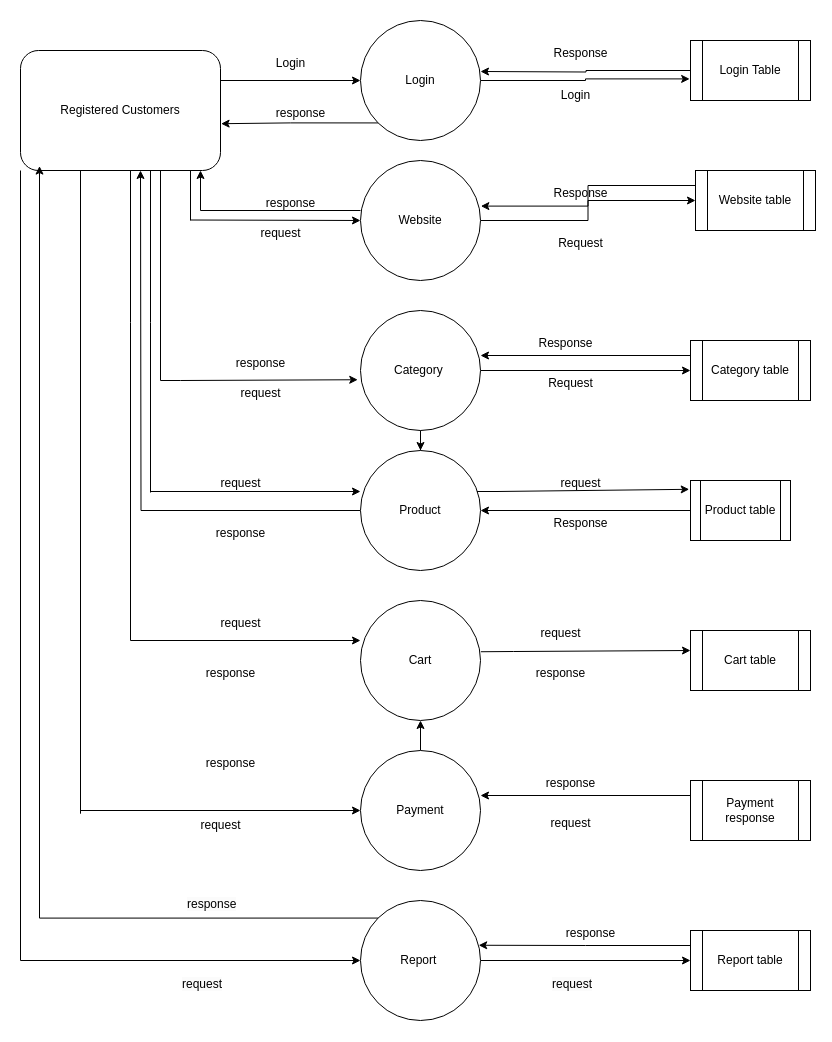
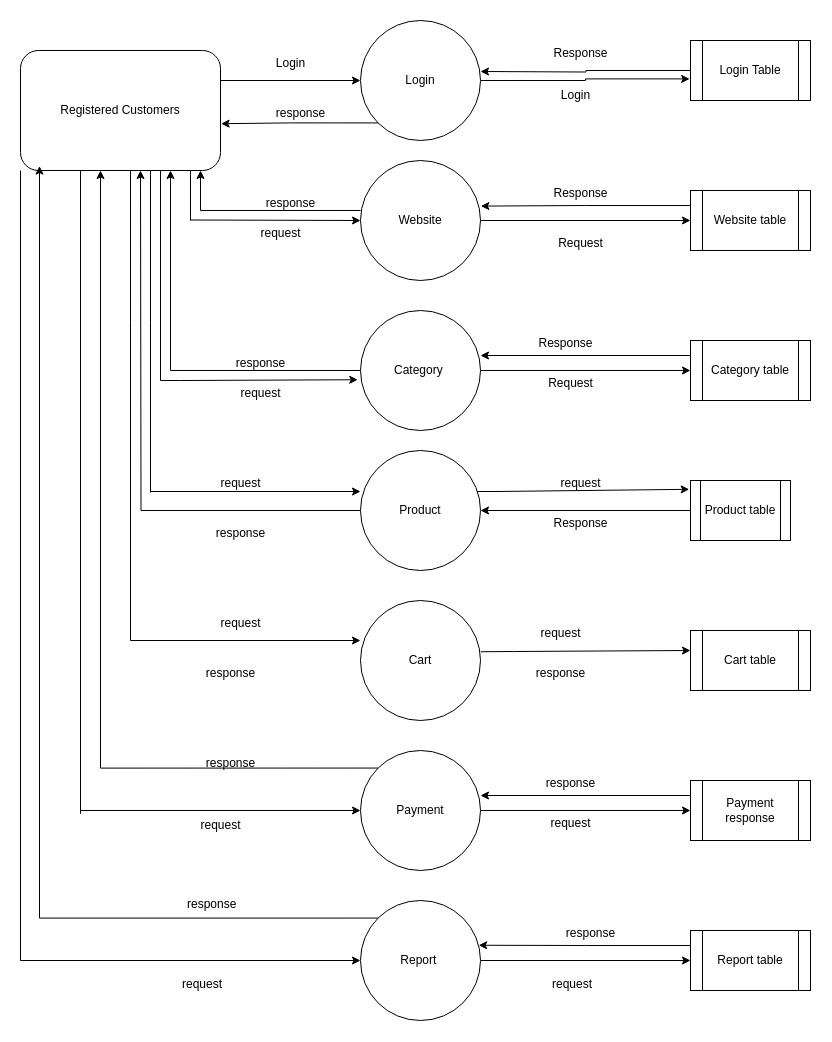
  <mxCell id="0" />
  <mxCell id="1" parent="0" />
  <mxCell id="2" style="edgeStyle=orthogonalEdgeStyle;rounded=0;orthogonalLoop=1;jettySize=auto;html=1;exitX=0;exitY=1;exitDx=0;exitDy=0;entryX=0;entryY=0.5;entryDx=0;entryDy=0;" edge="1" parent="1" source="3" target="47"><mxGeometry relative="1" as="geometry" /></mxCell>
  <mxCell id="3" value="Registered Customers" style="rounded=1;whiteSpace=wrap;html=1;" vertex="1" parent="1"><mxGeometry y="50" width="200" height="120" as="geometry" x="20" /></mxCell>
  <mxCell id="4" style="edgeStyle=orthogonalEdgeStyle;rounded=0;orthogonalLoop=1;jettySize=auto;html=1;entryX=-0.007;entryY=0.64;entryDx=0;entryDy=0;entryPerimeter=0;" edge="1" parent="1" source="6" target="20"><mxGeometry relative="1" as="geometry" /></mxCell>
  <mxCell id="5" style="edgeStyle=orthogonalEdgeStyle;rounded=0;orthogonalLoop=1;jettySize=auto;html=1;exitX=0;exitY=1;exitDx=0;exitDy=0;entryX=1.003;entryY=0.61;entryDx=0;entryDy=0;entryPerimeter=0;" edge="1" parent="1" source="6" target="3"><mxGeometry relative="1" as="geometry" /></mxCell>
  <mxCell id="6" value="Login" style="ellipse;whiteSpace=wrap;html=1;aspect=fixed;" vertex="1" parent="1"><mxGeometry x="360" y="20" width="120" height="120" as="geometry" /></mxCell>
  <mxCell id="7" style="edgeStyle=orthogonalEdgeStyle;rounded=0;orthogonalLoop=1;jettySize=auto;html=1;entryX=0;entryY=0.5;entryDx=0;entryDy=0;" edge="1" parent="1" source="8" target="22"><mxGeometry relative="1" as="geometry" /></mxCell>
  <mxCell id="8" value="Website" style="ellipse;whiteSpace=wrap;html=1;aspect=fixed;" vertex="1" parent="1"><mxGeometry x="360" y="160" width="120" height="120" as="geometry" /></mxCell>
- <mxCell id="9" style="edgeStyle=orthogonalEdgeStyle;rounded=0;orthogonalLoop=1;jettySize=auto;html=1;" edge="1" parent="1" source="11" target="13"><mxGeometry relative="1" as="geometry" /></mxCell>
+ <mxCell id="9" style="edgeStyle=orthogonalEdgeStyle;rounded=0;orthogonalLoop=1;jettySize=auto;html=1;entryX=0.75;entryY=1;entryDx=0;entryDy=0;" edge="1" parent="1" source="11" target="3"><mxGeometry relative="1" as="geometry" /></mxCell>
  <mxCell id="10" style="edgeStyle=orthogonalEdgeStyle;rounded=0;orthogonalLoop=1;jettySize=auto;html=1;entryX=0;entryY=0.5;entryDx=0;entryDy=0;" edge="1" parent="1" source="11" target="24"><mxGeometry relative="1" as="geometry" /></mxCell>
  <mxCell id="11" value="Category&amp;nbsp;" style="ellipse;whiteSpace=wrap;html=1;aspect=fixed;" vertex="1" parent="1"><mxGeometry x="360" y="310" width="120" height="120" as="geometry" /></mxCell>
  <mxCell id="12" style="edgeStyle=orthogonalEdgeStyle;rounded=0;orthogonalLoop=1;jettySize=auto;html=1;" edge="1" parent="1" source="13"><mxGeometry relative="1" as="geometry"><mxPoint x="140" y="170" as="targetPoint" /></mxGeometry></mxCell>
  <mxCell id="13" value="Product" style="ellipse;whiteSpace=wrap;html=1;aspect=fixed;" vertex="1" parent="1"><mxGeometry x="360" y="450" width="120" height="120" as="geometry" /></mxCell>
  <mxCell id="14" value="Cart" style="ellipse;whiteSpace=wrap;html=1;aspect=fixed;" vertex="1" parent="1"><mxGeometry x="360" y="600" width="120" height="120" as="geometry" /></mxCell>
- <mxCell id="15" style="edgeStyle=orthogonalEdgeStyle;rounded=0;orthogonalLoop=1;jettySize=auto;html=1;" edge="1" parent="1" source="17" target="14"><mxGeometry relative="1" as="geometry" /></mxCell>
+ <mxCell id="15" style="edgeStyle=orthogonalEdgeStyle;rounded=0;orthogonalLoop=1;jettySize=auto;html=1;entryX=0;entryY=0.5;entryDx=0;entryDy=0;" edge="1" parent="1" source="17" target="28"><mxGeometry relative="1" as="geometry" /></mxCell>
+ <mxCell id="16" style="edgeStyle=orthogonalEdgeStyle;rounded=0;orthogonalLoop=1;jettySize=auto;html=1;exitX=0;exitY=0;exitDx=0;exitDy=0;entryX=0.4;entryY=1;entryDx=0;entryDy=0;entryPerimeter=0;" edge="1" parent="1" source="17" target="3"><mxGeometry relative="1" as="geometry"><Array as="points"><mxPoint x="100" y="768" /></Array></mxGeometry></mxCell>
  <mxCell id="17" value="Payment" style="ellipse;whiteSpace=wrap;html=1;aspect=fixed;" vertex="1" parent="1"><mxGeometry x="360" y="750" width="120" height="120" as="geometry" /></mxCell>
  <mxCell id="18" value="" style="endArrow=classic;html=1;rounded=0;entryX=0;entryY=0.5;entryDx=0;entryDy=0;" edge="1" parent="1" target="6"><mxGeometry width="50" height="50" relative="1" as="geometry"><mxPoint x="220" y="80" as="sourcePoint" /><mxPoint x="270" y="30" as="targetPoint" /></mxGeometry></mxCell>
  <mxCell id="19" style="edgeStyle=orthogonalEdgeStyle;rounded=0;orthogonalLoop=1;jettySize=auto;html=1;" edge="1" parent="1" source="20"><mxGeometry relative="1" as="geometry"><mxPoint x="480" y="71" as="targetPoint" /></mxGeometry></mxCell>
  <mxCell id="20" value="Login Table" style="shape=process;whiteSpace=wrap;html=1;backgroundOutline=1;" vertex="1" parent="1"><mxGeometry x="690" y="40" width="120" height="60" as="geometry" /></mxCell>
  <mxCell id="21" style="edgeStyle=orthogonalEdgeStyle;rounded=0;orthogonalLoop=1;jettySize=auto;html=1;exitX=0;exitY=0.25;exitDx=0;exitDy=0;entryX=1.003;entryY=0.38;entryDx=0;entryDy=0;entryPerimeter=0;" edge="1" parent="1" source="22" target="8"><mxGeometry relative="1" as="geometry" /></mxCell>
- <mxCell id="22" value="Website table" style="shape=process;whiteSpace=wrap;html=1;backgroundOutline=1;" vertex="1" parent="1"><mxGeometry x="695" y="170" width="120" height="60" as="geometry" /></mxCell>
+ <mxCell id="22" value="Website table" style="shape=process;whiteSpace=wrap;html=1;backgroundOutline=1;" vertex="1" parent="1"><mxGeometry x="690" y="190" width="120" height="60" as="geometry" /></mxCell>
  <mxCell id="23" style="edgeStyle=orthogonalEdgeStyle;rounded=0;orthogonalLoop=1;jettySize=auto;html=1;exitX=0;exitY=0.25;exitDx=0;exitDy=0;entryX=1;entryY=0.375;entryDx=0;entryDy=0;entryPerimeter=0;" edge="1" parent="1" source="24" target="11"><mxGeometry relative="1" as="geometry" /></mxCell>
  <mxCell id="24" value="Category table" style="shape=process;whiteSpace=wrap;html=1;backgroundOutline=1;" vertex="1" parent="1"><mxGeometry x="690" y="340" width="120" height="60" as="geometry" /></mxCell>
  <mxCell id="25" style="edgeStyle=orthogonalEdgeStyle;rounded=0;orthogonalLoop=1;jettySize=auto;html=1;" edge="1" parent="1" source="26" target="13"><mxGeometry relative="1" as="geometry" /></mxCell>
  <mxCell id="26" value="Product table" style="shape=process;whiteSpace=wrap;html=1;backgroundOutline=1;" vertex="1" parent="1"><mxGeometry x="690" y="480" width="100" height="60" as="geometry" /></mxCell>
  <mxCell id="27" value="Cart table" style="shape=process;whiteSpace=wrap;html=1;backgroundOutline=1;" vertex="1" parent="1"><mxGeometry x="690" y="630" width="120" height="60" as="geometry" /></mxCell>
  <mxCell id="28" value="Payment response" style="shape=process;whiteSpace=wrap;html=1;backgroundOutline=1;" vertex="1" parent="1"><mxGeometry x="690" y="780" width="120" height="60" as="geometry" /></mxCell>
  <mxCell id="29" value="Login" style="text;html=1;align=center;verticalAlign=middle;resizable=0;points=[];autosize=1;strokeColor=none;fillColor=none;" vertex="1" parent="1"><mxGeometry x="550" y="80" width="50" height="30" as="geometry" /></mxCell>
  <mxCell id="30" value="Response" style="text;html=1;align=center;verticalAlign=middle;resizable=0;points=[];autosize=1;strokeColor=none;fillColor=none;" vertex="1" parent="1"><mxGeometry x="540" y="38" width="80" height="30" as="geometry" /></mxCell>
  <mxCell id="31" value="Login" style="text;html=1;align=center;verticalAlign=middle;resizable=0;points=[];autosize=1;strokeColor=none;fillColor=none;" vertex="1" parent="1"><mxGeometry x="265" y="48" width="50" height="30" as="geometry" /></mxCell>
  <mxCell id="32" value="" style="endArrow=none;html=1;rounded=0;" edge="1" parent="1"><mxGeometry width="50" height="50" relative="1" as="geometry"><mxPoint x="360" y="210" as="sourcePoint" /><mxPoint x="200" y="210" as="targetPoint" /></mxGeometry></mxCell>
  <mxCell id="33" value="" style="endArrow=classic;html=1;rounded=0;" edge="1" parent="1"><mxGeometry width="50" height="50" relative="1" as="geometry"><mxPoint x="200" y="210" as="sourcePoint" /><mxPoint x="200" y="170" as="targetPoint" /></mxGeometry></mxCell>
  <mxCell id="34" value="" style="endArrow=none;html=1;rounded=0;" edge="1" parent="1"><mxGeometry width="50" height="50" relative="1" as="geometry"><mxPoint x="190" y="220" as="sourcePoint" /><mxPoint x="190" y="170" as="targetPoint" /></mxGeometry></mxCell>
  <mxCell id="35" value="" style="endArrow=classic;html=1;rounded=0;entryX=0;entryY=0.5;entryDx=0;entryDy=0;" edge="1" parent="1" target="8"><mxGeometry width="50" height="50" relative="1" as="geometry"><mxPoint x="190" y="219.5" as="sourcePoint" /><mxPoint x="340" y="219.5" as="targetPoint" /></mxGeometry></mxCell>
  <mxCell id="36" value="" style="endArrow=none;html=1;rounded=0;" edge="1" parent="1"><mxGeometry width="50" height="50" relative="1" as="geometry"><mxPoint x="160" y="380" as="sourcePoint" /><mxPoint x="160" y="170" as="targetPoint" /></mxGeometry></mxCell>
  <mxCell id="37" value="" style="endArrow=classic;html=1;rounded=0;entryX=-0.023;entryY=0.577;entryDx=0;entryDy=0;entryPerimeter=0;" edge="1" parent="1" target="11"><mxGeometry width="50" height="50" relative="1" as="geometry"><mxPoint x="160" y="380" as="sourcePoint" /><mxPoint x="210" y="330" as="targetPoint" /><Array as="points"><mxPoint x="180" y="380" /></Array></mxGeometry></mxCell>
  <mxCell id="38" value="Response" style="text;html=1;align=center;verticalAlign=middle;resizable=0;points=[];autosize=1;strokeColor=none;fillColor=none;" vertex="1" parent="1"><mxGeometry x="525" y="328" width="80" height="30" as="geometry" /></mxCell>
  <mxCell id="39" value="Response" style="text;html=1;align=center;verticalAlign=middle;resizable=0;points=[];autosize=1;strokeColor=none;fillColor=none;" vertex="1" parent="1"><mxGeometry x="540" y="178" width="80" height="30" as="geometry" /></mxCell>
  <mxCell id="40" value="Request" style="text;html=1;align=center;verticalAlign=middle;resizable=0;points=[];autosize=1;strokeColor=none;fillColor=none;" vertex="1" parent="1"><mxGeometry x="545" y="228" width="70" height="30" as="geometry" /></mxCell>
  <mxCell id="41" value="Request" style="text;html=1;align=center;verticalAlign=middle;resizable=0;points=[];autosize=1;strokeColor=none;fillColor=none;" vertex="1" parent="1"><mxGeometry x="535" y="368" width="70" height="30" as="geometry" /></mxCell>
  <mxCell id="42" value="" style="endArrow=classic;html=1;rounded=0;" edge="1" parent="1"><mxGeometry width="50" height="50" relative="1" as="geometry"><mxPoint x="690" y="795" as="sourcePoint" /><mxPoint x="480" y="795" as="targetPoint" /></mxGeometry></mxCell>
  <mxCell id="43" value="" style="endArrow=none;html=1;rounded=0;" edge="1" parent="1"><mxGeometry width="50" height="50" relative="1" as="geometry"><mxPoint x="80" y="813.2" as="sourcePoint" /><mxPoint x="80" y="170" as="targetPoint" /></mxGeometry></mxCell>
  <mxCell id="44" value="" style="endArrow=classic;html=1;rounded=0;entryX=0;entryY=0.5;entryDx=0;entryDy=0;" edge="1" parent="1" target="17"><mxGeometry width="50" height="50" relative="1" as="geometry"><mxPoint x="80" y="810" as="sourcePoint" /><mxPoint x="130" y="760" as="targetPoint" /></mxGeometry></mxCell>
  <mxCell id="45" style="edgeStyle=orthogonalEdgeStyle;rounded=0;orthogonalLoop=1;jettySize=auto;html=1;entryX=0;entryY=0.5;entryDx=0;entryDy=0;" edge="1" parent="1" source="47" target="49"><mxGeometry relative="1" as="geometry" /></mxCell>
  <mxCell id="46" style="edgeStyle=orthogonalEdgeStyle;rounded=0;orthogonalLoop=1;jettySize=auto;html=1;exitX=0;exitY=0;exitDx=0;exitDy=0;entryX=0.095;entryY=0.963;entryDx=0;entryDy=0;entryPerimeter=0;" edge="1" parent="1" source="47" target="3"><mxGeometry relative="1" as="geometry" /></mxCell>
  <mxCell id="47" value="Report&amp;nbsp;" style="ellipse;whiteSpace=wrap;html=1;aspect=fixed;" vertex="1" parent="1"><mxGeometry x="360" y="900" width="120" height="120" as="geometry" /></mxCell>
  <mxCell id="48" style="edgeStyle=orthogonalEdgeStyle;rounded=0;orthogonalLoop=1;jettySize=auto;html=1;exitX=0;exitY=0.25;exitDx=0;exitDy=0;entryX=0.985;entryY=0.373;entryDx=0;entryDy=0;entryPerimeter=0;" edge="1" parent="1" source="49" target="47"><mxGeometry relative="1" as="geometry" /></mxCell>
  <mxCell id="49" value="Report table" style="shape=process;whiteSpace=wrap;html=1;backgroundOutline=1;" vertex="1" parent="1"><mxGeometry x="690" y="930" width="120" height="60" as="geometry" /></mxCell>
  <mxCell id="50" value="" style="endArrow=classic;html=1;rounded=0;entryX=-0.013;entryY=0.147;entryDx=0;entryDy=0;entryPerimeter=0;" edge="1" parent="1" target="26"><mxGeometry width="50" height="50" relative="1" as="geometry"><mxPoint x="476.5" y="491" as="sourcePoint" /><mxPoint x="673.5" y="490" as="targetPoint" /><Array as="points"><mxPoint x="496.5" y="491" /></Array></mxGeometry></mxCell>
  <mxCell id="51" value="" style="endArrow=classic;html=1;rounded=0;entryX=-0.023;entryY=0.577;entryDx=0;entryDy=0;entryPerimeter=0;exitX=1.003;exitY=0.427;exitDx=0;exitDy=0;exitPerimeter=0;" edge="1" parent="1" source="14"><mxGeometry width="50" height="50" relative="1" as="geometry"><mxPoint x="493" y="651" as="sourcePoint" /><mxPoint x="690" y="650" as="targetPoint" /><Array as="points"><mxPoint x="513" y="651" /></Array></mxGeometry></mxCell>
  <mxCell id="52" value="" style="endArrow=classic;html=1;rounded=0;" edge="1" parent="1"><mxGeometry width="50" height="50" relative="1" as="geometry"><mxPoint x="150" y="491" as="sourcePoint" /><mxPoint x="360" y="491" as="targetPoint" /></mxGeometry></mxCell>
  <mxCell id="53" value="" style="endArrow=none;html=1;rounded=0;" edge="1" parent="1"><mxGeometry width="50" height="50" relative="1" as="geometry"><mxPoint x="150" y="492" as="sourcePoint" /><mxPoint x="150" y="170" as="targetPoint" /><Array as="points"><mxPoint x="150" y="322" /></Array></mxGeometry></mxCell>
  <mxCell id="54" value="" style="endArrow=none;html=1;rounded=0;" edge="1" parent="1"><mxGeometry width="50" height="50" relative="1" as="geometry"><mxPoint x="130" y="640" as="sourcePoint" /><mxPoint x="130" y="170" as="targetPoint" /><Array as="points"><mxPoint x="130" y="322" /></Array></mxGeometry></mxCell>
  <mxCell id="55" value="" style="endArrow=classic;html=1;rounded=0;" edge="1" parent="1"><mxGeometry width="50" height="50" relative="1" as="geometry"><mxPoint x="130" y="640" as="sourcePoint" /><mxPoint x="360" y="640" as="targetPoint" /></mxGeometry></mxCell>
  <mxCell id="56" value="request" style="text;html=1;align=center;verticalAlign=middle;resizable=0;points=[];autosize=1;strokeColor=none;fillColor=none;" vertex="1" parent="1"><mxGeometry x="550" y="468" width="60" height="30" as="geometry" /></mxCell>
  <mxCell id="57" value="Response" style="text;html=1;align=center;verticalAlign=middle;resizable=0;points=[];autosize=1;strokeColor=none;fillColor=none;" vertex="1" parent="1"><mxGeometry x="540" y="508" width="80" height="30" as="geometry" /></mxCell>
  <mxCell id="58" value="response" style="text;html=1;align=center;verticalAlign=middle;resizable=0;points=[];autosize=1;strokeColor=none;fillColor=none;" vertex="1" parent="1"><mxGeometry x="255" y="188" width="70" height="30" as="geometry" /></mxCell>
  <mxCell id="59" value="request" style="text;html=1;align=center;verticalAlign=middle;resizable=0;points=[];autosize=1;strokeColor=none;fillColor=none;" vertex="1" parent="1"><mxGeometry x="250" y="218" width="60" height="30" as="geometry" /></mxCell>
  <mxCell id="60" value="response" style="text;html=1;align=center;verticalAlign=middle;resizable=0;points=[];autosize=1;strokeColor=none;fillColor=none;" vertex="1" parent="1"><mxGeometry x="225" y="348" width="70" height="30" as="geometry" /></mxCell>
  <mxCell id="61" value="request" style="text;html=1;align=center;verticalAlign=middle;resizable=0;points=[];autosize=1;strokeColor=none;fillColor=none;" vertex="1" parent="1"><mxGeometry x="230" y="378" width="60" height="30" as="geometry" /></mxCell>
  <mxCell id="62" value="request" style="text;html=1;align=center;verticalAlign=middle;resizable=0;points=[];autosize=1;strokeColor=none;fillColor=none;" vertex="1" parent="1"><mxGeometry x="210" y="468" width="60" height="30" as="geometry" /></mxCell>
  <mxCell id="63" value="response" style="text;html=1;align=center;verticalAlign=middle;resizable=0;points=[];autosize=1;strokeColor=none;fillColor=none;" vertex="1" parent="1"><mxGeometry x="205" y="518" width="70" height="30" as="geometry" /></mxCell>
  <mxCell id="64" value="request" style="text;html=1;align=center;verticalAlign=middle;resizable=0;points=[];autosize=1;strokeColor=none;fillColor=none;" vertex="1" parent="1"><mxGeometry x="210" y="608" width="60" height="30" as="geometry" /></mxCell>
  <mxCell id="65" value="response" style="text;html=1;align=center;verticalAlign=middle;resizable=0;points=[];autosize=1;strokeColor=none;fillColor=none;" vertex="1" parent="1"><mxGeometry x="195" y="658" width="70" height="30" as="geometry" /></mxCell>
  <mxCell id="66" value="request" style="text;html=1;align=center;verticalAlign=middle;resizable=0;points=[];autosize=1;strokeColor=none;fillColor=none;" vertex="1" parent="1"><mxGeometry x="530" y="618" width="60" height="30" as="geometry" /></mxCell>
  <mxCell id="67" value="response" style="text;html=1;align=center;verticalAlign=middle;resizable=0;points=[];autosize=1;strokeColor=none;fillColor=none;" vertex="1" parent="1"><mxGeometry x="525" y="658" width="70" height="30" as="geometry" /></mxCell>
  <mxCell id="68" value="response" style="text;html=1;align=center;verticalAlign=middle;resizable=0;points=[];autosize=1;strokeColor=none;fillColor=none;" vertex="1" parent="1"><mxGeometry x="195" y="748" width="70" height="30" as="geometry" /></mxCell>
  <mxCell id="69" value="request" style="text;html=1;align=center;verticalAlign=middle;resizable=0;points=[];autosize=1;strokeColor=none;fillColor=none;" vertex="1" parent="1"><mxGeometry x="190" y="810" width="60" height="30" as="geometry" /></mxCell>
  <mxCell id="70" value="response" style="text;html=1;align=center;verticalAlign=middle;resizable=0;points=[];autosize=1;strokeColor=none;fillColor=none;" vertex="1" parent="1"><mxGeometry x="535" y="768" width="70" height="30" as="geometry" /></mxCell>
  <mxCell id="71" value="request" style="text;html=1;align=center;verticalAlign=middle;resizable=0;points=[];autosize=1;strokeColor=none;fillColor=none;" vertex="1" parent="1"><mxGeometry x="540" y="808" width="60" height="30" as="geometry" /></mxCell>
  <mxCell id="72" value="&lt;span style=&quot;color: rgb(0, 0, 0); font-family: Helvetica; font-size: 12px; font-style: normal; font-variant-ligatures: normal; font-variant-caps: normal; font-weight: 400; letter-spacing: normal; orphans: 2; text-align: center; text-indent: 0px; text-transform: none; widows: 2; word-spacing: 0px; -webkit-text-stroke-width: 0px; background-color: rgb(251, 251, 251); text-decoration-thickness: initial; text-decoration-style: initial; text-decoration-color: initial; float: none; display: inline !important;&quot;&gt;request&lt;/span&gt;" style="text;whiteSpace=wrap;html=1;" vertex="1" parent="1"><mxGeometry x="180" y="970" width="70" height="40" as="geometry" /></mxCell>
  <mxCell id="73" value="&lt;span style=&quot;color: rgb(0, 0, 0); font-family: Helvetica; font-size: 12px; font-style: normal; font-variant-ligatures: normal; font-variant-caps: normal; font-weight: 400; letter-spacing: normal; orphans: 2; text-align: center; text-indent: 0px; text-transform: none; widows: 2; word-spacing: 0px; -webkit-text-stroke-width: 0px; background-color: rgb(251, 251, 251); text-decoration-thickness: initial; text-decoration-style: initial; text-decoration-color: initial; float: none; display: inline !important;&quot;&gt;request&lt;/span&gt;" style="text;whiteSpace=wrap;html=1;" vertex="1" parent="1"><mxGeometry x="550" y="970" width="70" height="40" as="geometry" /></mxCell>
  <mxCell id="74" value="response" style="text;html=1;align=center;verticalAlign=middle;resizable=0;points=[];autosize=1;strokeColor=none;fillColor=none;" vertex="1" parent="1"><mxGeometry x="555" y="918" width="70" height="30" as="geometry" /></mxCell>
  <mxCell id="75" value="&lt;span style=&quot;color: rgb(0, 0, 0); font-family: Helvetica; font-size: 12px; font-style: normal; font-variant-ligatures: normal; font-variant-caps: normal; font-weight: 400; letter-spacing: normal; orphans: 2; text-align: center; text-indent: 0px; text-transform: none; widows: 2; word-spacing: 0px; -webkit-text-stroke-width: 0px; background-color: rgb(251, 251, 251); text-decoration-thickness: initial; text-decoration-style: initial; text-decoration-color: initial; float: none; display: inline !important;&quot;&gt;response&lt;/span&gt;" style="text;whiteSpace=wrap;html=1;" vertex="1" parent="1"><mxGeometry x="185" y="890" width="80" height="40" as="geometry" /></mxCell>
  <mxCell id="76" value="response" style="text;html=1;align=center;verticalAlign=middle;resizable=0;points=[];autosize=1;strokeColor=none;fillColor=none;" vertex="1" parent="1"><mxGeometry x="265" y="98" width="70" height="30" as="geometry" /></mxCell>
